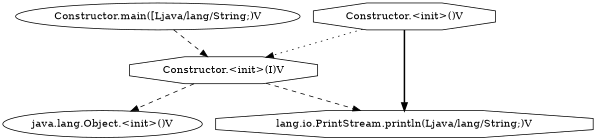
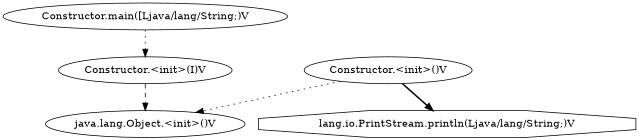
  digraph {
    rankdir=TB
    node [shape=octagon]
    edge [style=dotted]
    n1 [label="Constructor.main([Ljava/lang/String;)V" shape=ellipse]
-   n2 [label="Constructor.<init>(I)V"]
-   n3 [label="Constructor.<init>()V"]
+   n2 [label="Constructor.<init>(I)V" shape=ellipse]
+   n3 [label="Constructor.<init>()V" shape=ellipse]
    n4 [label="java.lang.Object.<init>()V" shape=ellipse]
    n5 [label="lang.io.PrintStream.println(Ljava/lang/String;)V"]
-   n1 -> n2 [style=dashed]
+   n1 -> n2
    n2 -> n4 [style=dashed]
-   n2 -> n5 [style=dashed]
-   n3 -> n2
+   n3 -> n4
    n3 -> n5 [style=bold]
  }
